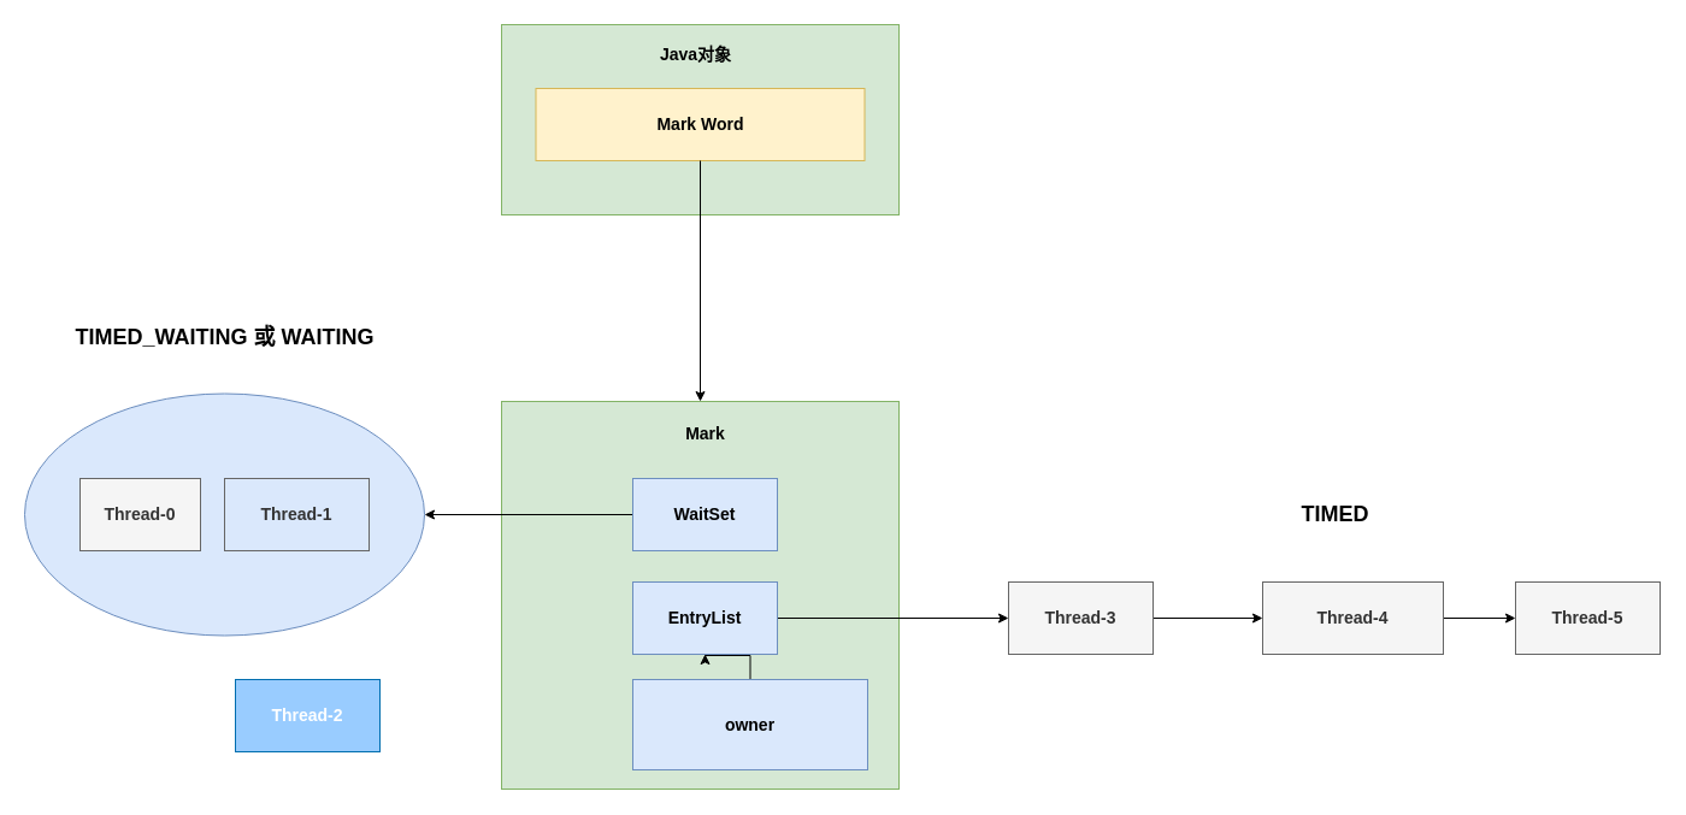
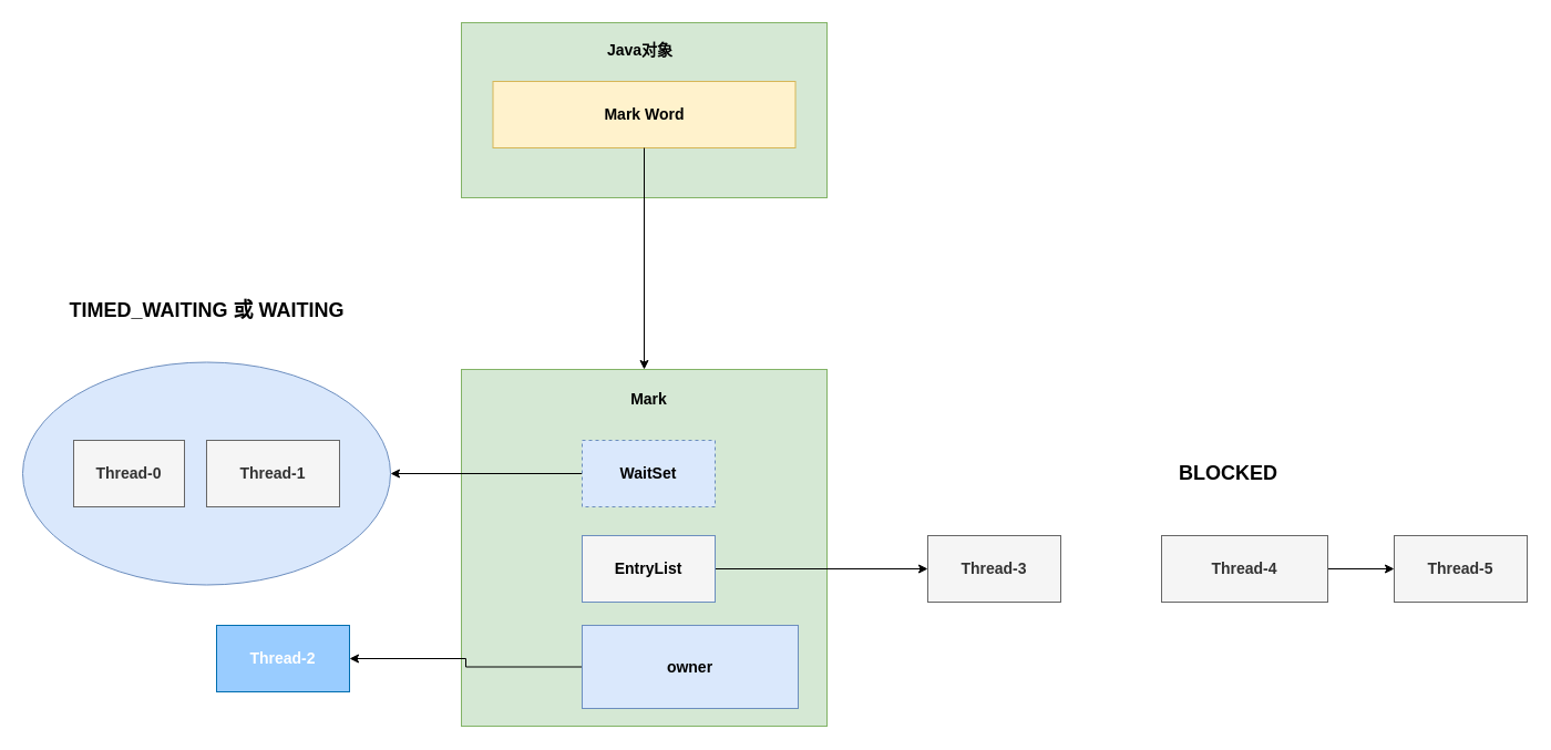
  <mxCell id="0" />
  <mxCell id="1" parent="0" />
- <mxCell id="2" style="edgeStyle=orthogonalEdgeStyle;rounded=0;orthogonalLoop=1;jettySize=auto;html=1;" edge="1" parent="1" source="3" target="5"><mxGeometry relative="1" as="geometry" /></mxCell>
  <mxCell id="3" value="&lt;font style=&quot;font-size: 14px;&quot;&gt;&lt;b&gt;Thread-3&lt;/b&gt;&lt;/font&gt;" style="rounded=0;whiteSpace=wrap;html=1;fillColor=#f5f5f5;fontColor=#333333;strokeColor=#666666;" vertex="1" parent="1"><mxGeometry x="837" y="483" width="120" height="60" as="geometry" /></mxCell>
  <mxCell id="4" style="edgeStyle=orthogonalEdgeStyle;rounded=0;orthogonalLoop=1;jettySize=auto;html=1;entryX=0;entryY=0.5;entryDx=0;entryDy=0;" edge="1" parent="1" source="5" target="6"><mxGeometry relative="1" as="geometry" /></mxCell>
  <mxCell id="5" value="&lt;font style=&quot;font-size: 14px;&quot;&gt;&lt;b&gt;Thread-4&lt;/b&gt;&lt;/font&gt;" style="rounded=0;whiteSpace=wrap;html=1;fillColor=#f5f5f5;fontColor=#333333;strokeColor=#666666;" vertex="1" parent="1"><mxGeometry x="1048" y="483" width="150" height="60" as="geometry" /></mxCell>
  <mxCell id="6" value="&lt;font style=&quot;font-size: 14px;&quot;&gt;&lt;b&gt;Thread-5&lt;/b&gt;&lt;/font&gt;" style="rounded=0;whiteSpace=wrap;html=1;fillColor=#f5f5f5;fontColor=#333333;strokeColor=#666666;" vertex="1" parent="1"><mxGeometry x="1258" y="483" width="120" height="60" as="geometry" /></mxCell>
  <mxCell id="7" value="&lt;div&gt;&lt;br&gt;&lt;/div&gt;" style="rounded=0;whiteSpace=wrap;html=1;fillColor=#d5e8d4;strokeColor=#82b366;align=center;" vertex="1" parent="1"><mxGeometry x="416" y="333" width="330" height="322" as="geometry" /></mxCell>
  <mxCell id="8" style="edgeStyle=orthogonalEdgeStyle;rounded=0;orthogonalLoop=1;jettySize=auto;html=1;entryX=1;entryY=0.5;entryDx=0;entryDy=0;" edge="1" parent="1" source="9" target="16"><mxGeometry relative="1" as="geometry" /></mxCell>
- <mxCell id="9" value="&lt;font style=&quot;font-size: 14px;&quot;&gt;&lt;b&gt;WaitSet&lt;/b&gt;&lt;/font&gt;" style="rounded=0;whiteSpace=wrap;html=1;fillColor=#dae8fc;strokeColor=#6c8ebf;" vertex="1" parent="1"><mxGeometry x="525" y="397" width="120" height="60" as="geometry" /></mxCell>
+ <mxCell id="9" value="&lt;font style=&quot;font-size: 14px;&quot;&gt;&lt;b&gt;WaitSet&lt;/b&gt;&lt;/font&gt;" style="rounded=0;whiteSpace=wrap;html=1;fillColor=#dae8fc;strokeColor=#6c8ebf;dashed=1;" vertex="1" parent="1"><mxGeometry x="525" y="397" width="120" height="60" as="geometry" /></mxCell>
  <mxCell id="10" style="edgeStyle=orthogonalEdgeStyle;rounded=0;orthogonalLoop=1;jettySize=auto;html=1;entryX=0;entryY=0.5;entryDx=0;entryDy=0;" edge="1" parent="1" source="11" target="3"><mxGeometry relative="1" as="geometry" /></mxCell>
- <mxCell id="11" value="&lt;span style=&quot;font-size: 14px;&quot;&gt;&lt;b&gt;EntryList&lt;/b&gt;&lt;/span&gt;" style="rounded=0;whiteSpace=wrap;html=1;fillColor=#dae8fc;strokeColor=#6c8ebf;" vertex="1" parent="1"><mxGeometry x="525" y="483" width="120" height="60" as="geometry" /></mxCell>
- <mxCell id="12" style="edgeStyle=orthogonalEdgeStyle;rounded=0;orthogonalLoop=1;jettySize=auto;html=1;" edge="1" parent="1" source="13" target="11"><mxGeometry relative="1" as="geometry" /></mxCell>
+ <mxCell id="11" value="&lt;span style=&quot;font-size: 14px;&quot;&gt;&lt;b&gt;EntryList&lt;/b&gt;&lt;/span&gt;" style="rounded=0;whiteSpace=wrap;html=1;fillColor=#f5f5f5;strokeColor=#6c8ebf;" vertex="1" parent="1"><mxGeometry x="525" y="483" width="120" height="60" as="geometry" /></mxCell>
+ <mxCell id="12" style="edgeStyle=orthogonalEdgeStyle;rounded=0;orthogonalLoop=1;jettySize=auto;html=1;entryX=1;entryY=0.5;entryDx=0;entryDy=0;" edge="1" parent="1" source="13" target="15"><mxGeometry relative="1" as="geometry" /></mxCell>
  <mxCell id="13" value="&lt;span style=&quot;font-size: 14px;&quot;&gt;&lt;b&gt;owner&lt;/b&gt;&lt;/span&gt;" style="rounded=0;whiteSpace=wrap;html=1;fillColor=#dae8fc;strokeColor=#6c8ebf;" vertex="1" parent="1"><mxGeometry x="525" y="564" width="195" height="75" as="geometry" /></mxCell>
- <mxCell id="14" value="&lt;b style=&quot;&quot;&gt;&lt;font style=&quot;font-size: 18px;&quot;&gt;TIMED&lt;/font&gt;&lt;/b&gt;" style="text;html=1;align=center;verticalAlign=middle;resizable=0;points=[];autosize=1;strokeColor=none;fillColor=none;" vertex="1" parent="1"><mxGeometry x="1054.5" y="410" width="107" height="34" as="geometry" /></mxCell>
+ <mxCell id="14" value="&lt;b style=&quot;&quot;&gt;&lt;font style=&quot;font-size: 18px;&quot;&gt;BLOCKED&lt;/font&gt;&lt;/b&gt;" style="text;html=1;align=center;verticalAlign=middle;resizable=0;points=[];autosize=1;strokeColor=none;fillColor=none;" vertex="1" parent="1"><mxGeometry x="1054.5" y="410" width="107" height="34" as="geometry" /></mxCell>
  <mxCell id="15" value="&lt;font style=&quot;font-size: 14px;&quot;&gt;&lt;b&gt;Thread-2&lt;/b&gt;&lt;/font&gt;" style="rounded=0;whiteSpace=wrap;html=1;fillColor=#99CCFF;fontColor=#ffffff;strokeColor=#006EAF;" vertex="1" parent="1"><mxGeometry x="195" y="564" width="120" height="60" as="geometry" /></mxCell>
  <mxCell id="16" value="" style="ellipse;whiteSpace=wrap;html=1;fillColor=#dae8fc;strokeColor=#6c8ebf;" vertex="1" parent="1"><mxGeometry x="20" y="326.5" width="332" height="201" as="geometry" /></mxCell>
  <mxCell id="17" value="&lt;font style=&quot;font-size: 14px;&quot;&gt;&lt;b&gt;Thread-0&lt;/b&gt;&lt;/font&gt;" style="rounded=0;whiteSpace=wrap;html=1;fillColor=#f5f5f5;fontColor=#333333;strokeColor=#666666;" vertex="1" parent="1"><mxGeometry x="66" y="397" width="100" height="60" as="geometry" /></mxCell>
- <mxCell id="18" value="&lt;font style=&quot;font-size: 14px;&quot;&gt;&lt;b&gt;Thread-1&lt;/b&gt;&lt;/font&gt;" style="rounded=0;whiteSpace=wrap;html=1;fillColor=#dae8fc;fontColor=#333333;strokeColor=#666666;" vertex="1" parent="1"><mxGeometry x="186" y="397" width="120" height="60" as="geometry" /></mxCell>
+ <mxCell id="18" value="&lt;font style=&quot;font-size: 14px;&quot;&gt;&lt;b&gt;Thread-1&lt;/b&gt;&lt;/font&gt;" style="rounded=0;whiteSpace=wrap;html=1;fillColor=#f5f5f5;fontColor=#333333;strokeColor=#666666;" vertex="1" parent="1"><mxGeometry x="186" y="397" width="120" height="60" as="geometry" /></mxCell>
  <mxCell id="19" value="&lt;font style=&quot;font-size: 18px;&quot;&gt;&lt;b style=&quot;&quot;&gt;TIMED_WAITING 或&amp;nbsp;&lt;/b&gt;&lt;b style=&quot;&quot;&gt;WAITING&lt;/b&gt;&lt;/font&gt;" style="text;html=1;align=center;verticalAlign=middle;resizable=0;points=[];autosize=1;strokeColor=none;fillColor=none;" vertex="1" parent="1"><mxGeometry x="53" y="263" width="266" height="34" as="geometry" /></mxCell>
  <mxCell id="20" value="&lt;div&gt;&lt;br&gt;&lt;/div&gt;" style="rounded=0;whiteSpace=wrap;html=1;fillColor=#d5e8d4;strokeColor=#82b366;align=center;" vertex="1" parent="1"><mxGeometry x="416" y="20" width="330" height="158" as="geometry" /></mxCell>
  <mxCell id="21" value="&lt;font style=&quot;font-size: 14px;&quot;&gt;&lt;b&gt;Java对象&lt;/b&gt;&lt;/font&gt;" style="text;html=1;align=center;verticalAlign=middle;resizable=0;points=[];autosize=1;strokeColor=none;fillColor=none;" vertex="1" parent="1"><mxGeometry x="538.5" y="30" width="77" height="29" as="geometry" /></mxCell>
  <mxCell id="22" value="&lt;font style=&quot;font-size: 14px;&quot;&gt;&lt;b&gt;Mark Word&lt;/b&gt;&lt;/font&gt;" style="rounded=0;whiteSpace=wrap;html=1;fillColor=#fff2cc;strokeColor=#d6b656;" vertex="1" parent="1"><mxGeometry x="444.5" y="73" width="273" height="60" as="geometry" /></mxCell>
  <mxCell id="23" value="&lt;font style=&quot;font-size: 14px;&quot;&gt;&lt;b&gt;Mark&lt;/b&gt;&lt;/font&gt;" style="text;html=1;align=center;verticalAlign=middle;resizable=0;points=[];autosize=1;strokeColor=none;fillColor=none;" vertex="1" parent="1"><mxGeometry x="550.5" y="345" width="69" height="29" as="geometry" /></mxCell>
  <mxCell id="24" style="edgeStyle=orthogonalEdgeStyle;rounded=0;orthogonalLoop=1;jettySize=auto;html=1;entryX=0.5;entryY=1;entryDx=0;entryDy=0;endArrow=none;endFill=0;startArrow=classic;startFill=1;" edge="1" parent="1" source="7" target="22"><mxGeometry relative="1" as="geometry" /></mxCell>
